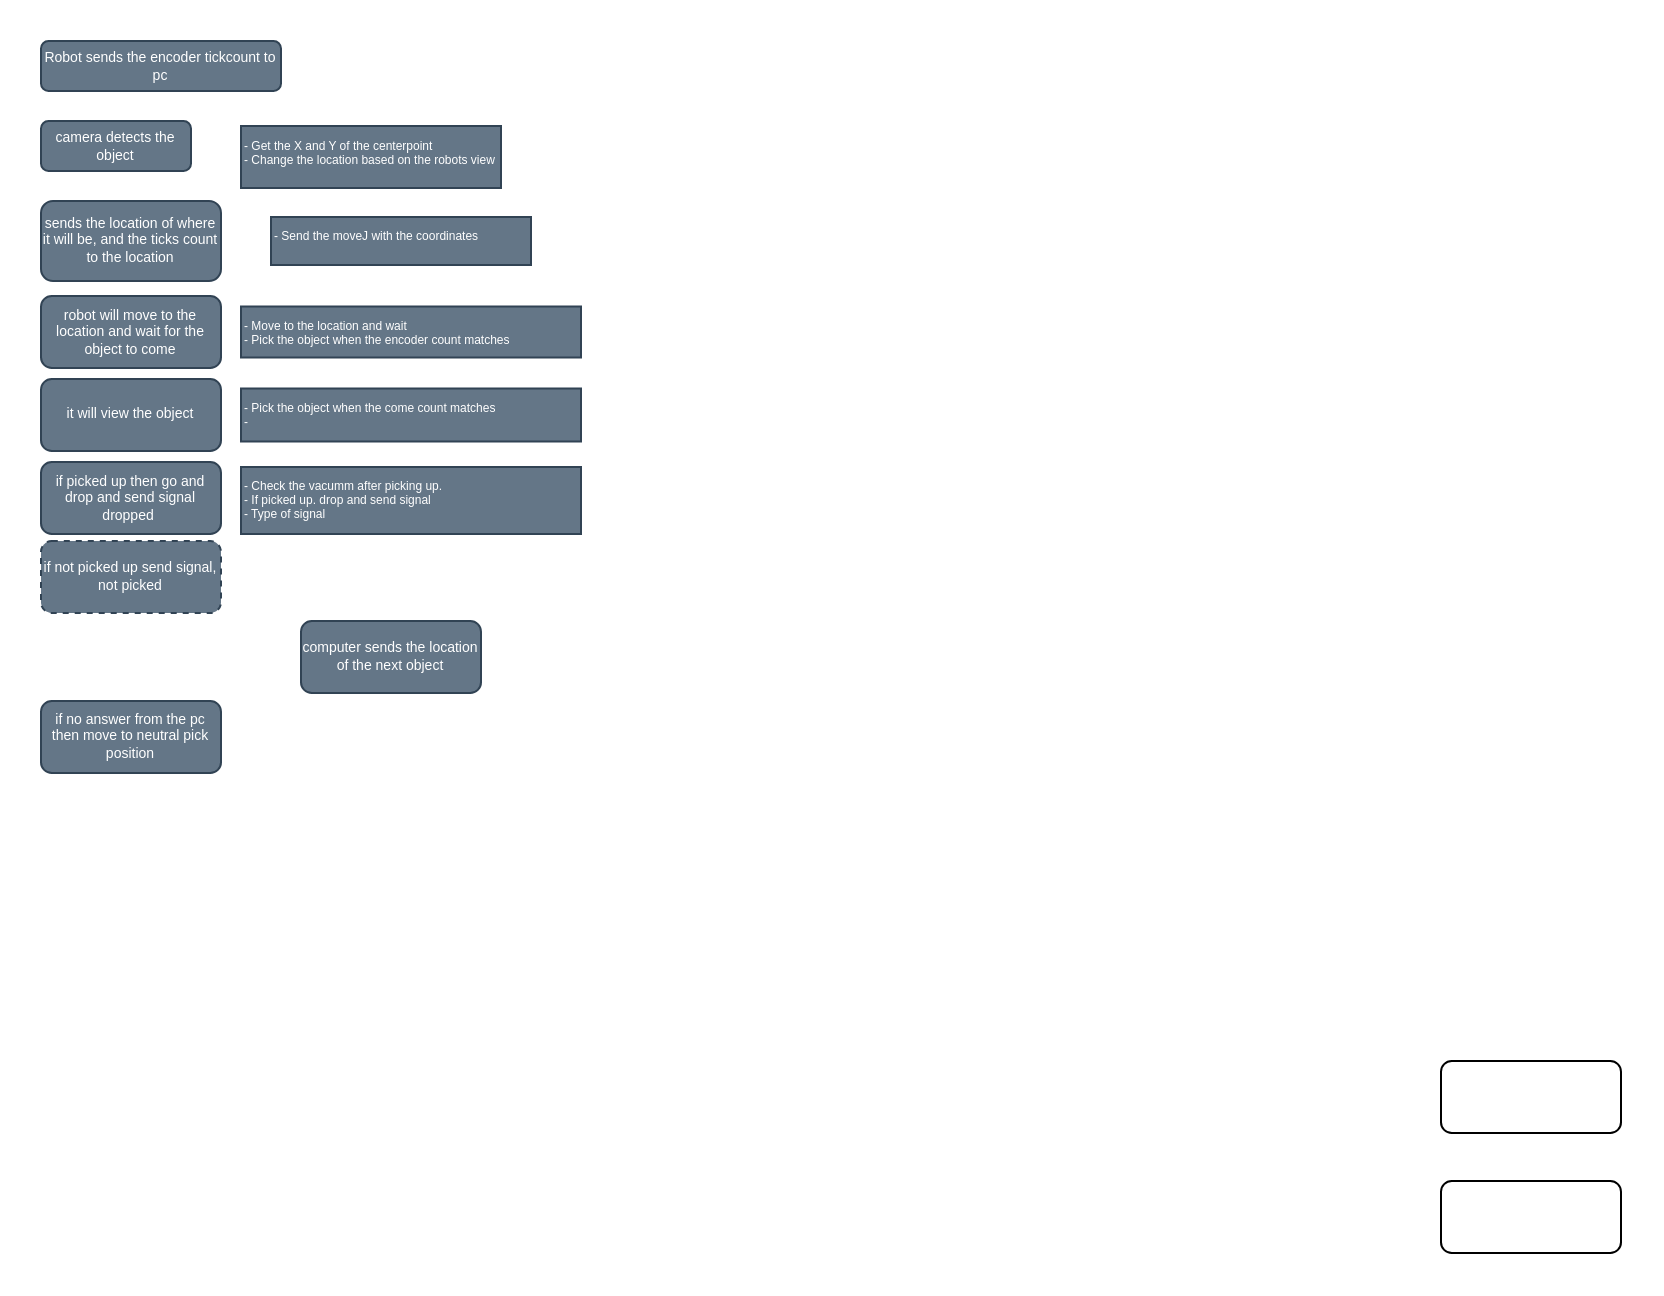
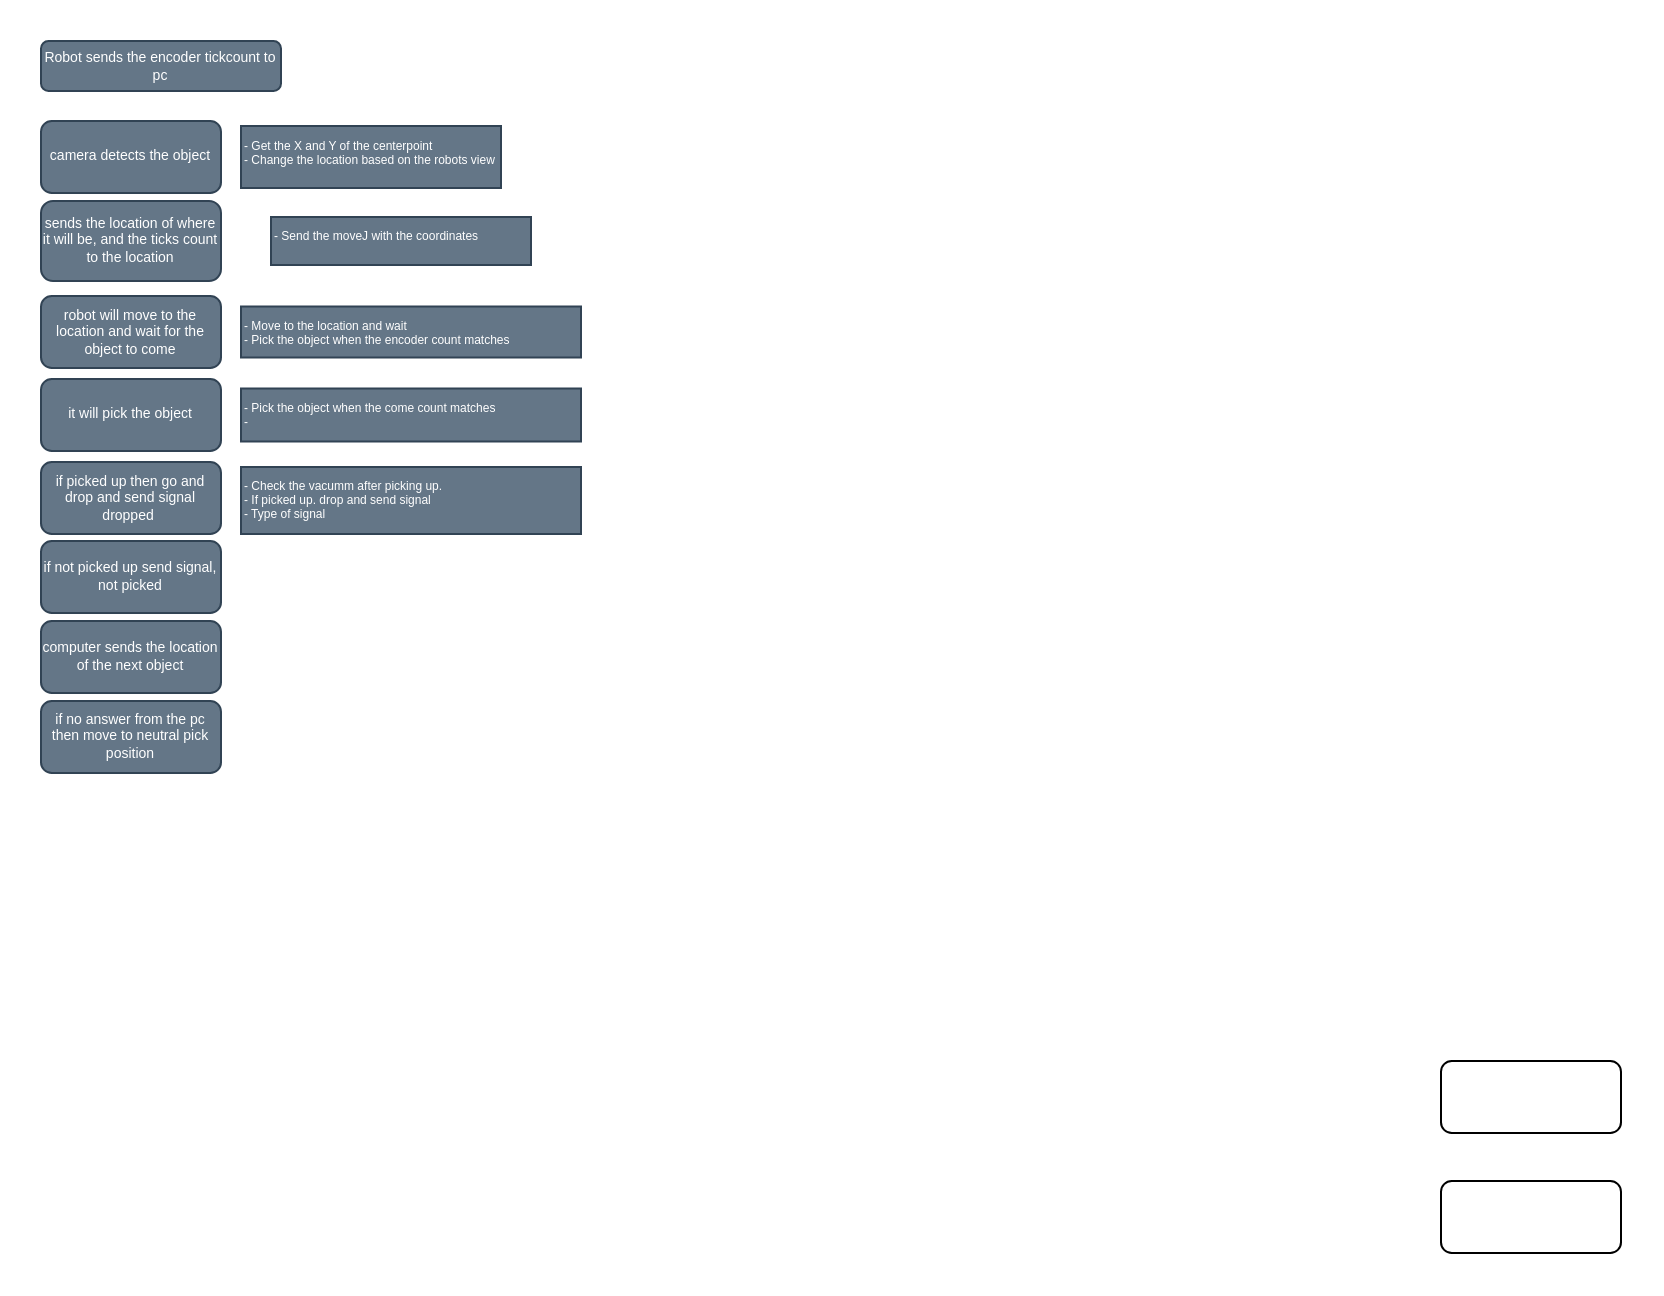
  <mxCell id="0" />
  <mxCell id="1" parent="0" />
- <mxCell id="2" value="camera detects the object" style="rounded=1;whiteSpace=wrap;html=1;fontSize=7;fillColor=#647687;strokeColor=#314354;fontColor=#ffffff;" parent="1" vertex="1"><mxGeometry x="20" y="60" width="75" height="25" as="geometry" /></mxCell>
+ <mxCell id="2" value="camera detects the object" style="rounded=1;whiteSpace=wrap;html=1;fontSize=7;fillColor=#647687;strokeColor=#314354;fontColor=#ffffff;" parent="1" vertex="1"><mxGeometry x="20" y="60" width="90" height="36" as="geometry" /></mxCell>
  <mxCell id="3" value="sends the location of where it will be, and the ticks count to the location" style="rounded=1;whiteSpace=wrap;html=1;fontSize=7;fillColor=#647687;strokeColor=#314354;fontColor=#ffffff;" parent="1" vertex="1"><mxGeometry x="20" y="100" width="90" height="40" as="geometry" /></mxCell>
  <mxCell id="4" value="robot will move to the location and wait for the object to come " style="rounded=1;whiteSpace=wrap;html=1;fontSize=7;fillColor=#647687;strokeColor=#314354;fontColor=#ffffff;" parent="1" vertex="1"><mxGeometry x="20" y="147.5" width="90" height="36" as="geometry" /></mxCell>
  <mxCell id="5" value="" style="rounded=1;whiteSpace=wrap;html=1;fontSize=7;" parent="1" vertex="1"><mxGeometry x="720" y="590" width="90" height="36" as="geometry" /></mxCell>
  <mxCell id="6" value="" style="rounded=1;whiteSpace=wrap;html=1;fontSize=7;" parent="1" vertex="1"><mxGeometry x="720" y="530" width="90" height="36" as="geometry" /></mxCell>
  <mxCell id="7" value="if no answer from the pc then move to neutral pick position " style="rounded=1;whiteSpace=wrap;html=1;fontSize=7;fillColor=#647687;strokeColor=#314354;fontColor=#ffffff;" parent="1" vertex="1"><mxGeometry x="20" y="350" width="90" height="36" as="geometry" /></mxCell>
  <mxCell id="8" value="Robot sends the encoder tickcount to pc" style="rounded=1;whiteSpace=wrap;html=1;fontSize=7;fillColor=#647687;strokeColor=#314354;fontColor=#ffffff;" parent="1" vertex="1"><mxGeometry x="20" y="20" width="120" height="25" as="geometry" /></mxCell>
- <mxCell id="9" value="computer sends the location of the next object " style="rounded=1;whiteSpace=wrap;html=1;fontSize=7;fillColor=#647687;strokeColor=#314354;fontColor=#ffffff;" parent="1" vertex="1"><mxGeometry x="150" y="310" width="90" height="36" as="geometry" /></mxCell>
- <mxCell id="10" value="it will view the object" style="rounded=1;whiteSpace=wrap;html=1;fontSize=7;fillColor=#647687;strokeColor=#314354;fontColor=#ffffff;" parent="1" vertex="1"><mxGeometry x="20" y="189" width="90" height="36" as="geometry" /></mxCell>
- <mxCell id="11" value="&lt;div style=&quot;font-size: 7px;&quot;&gt;if not picked up send signal, not picked &lt;br style=&quot;font-size: 7px;&quot;&gt;&lt;/div&gt;" style="rounded=1;whiteSpace=wrap;html=1;fontSize=7;fillColor=#647687;strokeColor=#314354;fontColor=#ffffff;dashed=1;" parent="1" vertex="1"><mxGeometry x="20" y="270" width="90" height="36" as="geometry" /></mxCell>
+ <mxCell id="9" value="computer sends the location of the next object " style="rounded=1;whiteSpace=wrap;html=1;fontSize=7;fillColor=#647687;strokeColor=#314354;fontColor=#ffffff;" parent="1" vertex="1"><mxGeometry x="20" y="310" width="90" height="36" as="geometry" /></mxCell>
+ <mxCell id="10" value="it will pick the object" style="rounded=1;whiteSpace=wrap;html=1;fontSize=7;fillColor=#647687;strokeColor=#314354;fontColor=#ffffff;" parent="1" vertex="1"><mxGeometry x="20" y="189" width="90" height="36" as="geometry" /></mxCell>
+ <mxCell id="11" value="&lt;div style=&quot;font-size: 7px;&quot;&gt;if not picked up send signal, not picked &lt;br style=&quot;font-size: 7px;&quot;&gt;&lt;/div&gt;" style="rounded=1;whiteSpace=wrap;html=1;fontSize=7;fillColor=#647687;strokeColor=#314354;fontColor=#ffffff;" parent="1" vertex="1"><mxGeometry x="20" y="270" width="90" height="36" as="geometry" /></mxCell>
  <mxCell id="12" value="if picked up then go and drop and send signal dropped&amp;nbsp; " style="rounded=1;whiteSpace=wrap;html=1;fontSize=7;fillColor=#647687;strokeColor=#314354;fontColor=#ffffff;" parent="1" vertex="1"><mxGeometry x="20" y="230.5" width="90" height="36" as="geometry" /></mxCell>
  <mxCell id="13" value="&lt;div&gt;&lt;font style=&quot;font-size: 6px;&quot;&gt;- Get the X and &lt;/font&gt;&lt;font style=&quot;font-size: 6px;&quot;&gt;Y of the centerpoint &lt;br&gt;&lt;/font&gt;&lt;/div&gt;&lt;div&gt;&lt;font style=&quot;font-size: 6px;&quot;&gt;- Change the location based on the robots view&lt;/font&gt;&lt;/div&gt;&lt;div&gt;&lt;font style=&quot;font-size: 6px;&quot;&gt;&lt;br&gt;&lt;/font&gt;&lt;/div&gt;" style="text;html=1;strokeColor=#314354;fillColor=#647687;align=left;verticalAlign=top;whiteSpace=wrap;rounded=0;fontSize=6;fontColor=#ffffff;" parent="1" vertex="1"><mxGeometry x="120" y="62.5" width="130" height="31" as="geometry" /></mxCell>
  <mxCell id="14" value="&lt;div&gt;&lt;font style=&quot;font-size: 6px;&quot;&gt;- Send the moveJ with the coordinates&lt;br&gt;&lt;/font&gt;&lt;/div&gt;&lt;div&gt;&lt;font style=&quot;font-size: 6px;&quot;&gt;&lt;br&gt;&lt;/font&gt;&lt;/div&gt;" style="text;html=1;strokeColor=#314354;fillColor=#647687;align=left;verticalAlign=top;whiteSpace=wrap;rounded=0;fontSize=6;fontColor=#ffffff;" parent="1" vertex="1"><mxGeometry x="135" y="108" width="130" height="24" as="geometry" /></mxCell>
  <mxCell id="15" value="&lt;div&gt;&lt;font style=&quot;font-size: 6px;&quot;&gt;- Move to the location and wait&lt;br&gt;&lt;/font&gt;&lt;/div&gt;&lt;div&gt;&lt;font style=&quot;font-size: 6px;&quot;&gt;- Pick the object when the encoder count matches &lt;br&gt;&lt;/font&gt;&lt;/div&gt;" style="text;html=1;strokeColor=#314354;fillColor=#647687;align=left;verticalAlign=top;whiteSpace=wrap;rounded=0;fontSize=6;fontColor=#ffffff;" parent="1" vertex="1"><mxGeometry x="120" y="152.75" width="170" height="25.5" as="geometry" /></mxCell>
  <mxCell id="16" value="&lt;div&gt;&lt;font style=&quot;font-size: 6px;&quot;&gt;- Pick the object when the come count matches &lt;br&gt;&lt;/font&gt;&lt;/div&gt;&lt;div&gt;&lt;font style=&quot;font-size: 6px;&quot;&gt;- &lt;br&gt;&lt;/font&gt;&lt;/div&gt;" style="text;html=1;strokeColor=#314354;fillColor=#647687;align=left;verticalAlign=top;whiteSpace=wrap;rounded=0;fontSize=6;fontColor=#ffffff;" parent="1" vertex="1"><mxGeometry x="120" y="193.75" width="170" height="26.5" as="geometry" /></mxCell>
  <mxCell id="17" value="&lt;div&gt;&lt;font style=&quot;font-size: 6px;&quot;&gt;- Check the vacumm after picking up.&lt;br&gt;&lt;/font&gt;&lt;/div&gt;&lt;div&gt;- If picked up. drop and send signal &lt;br&gt;&lt;/div&gt;&lt;div&gt;- Type of signal &lt;br&gt;&lt;/div&gt;" style="text;html=1;strokeColor=#314354;fillColor=#647687;align=left;verticalAlign=top;whiteSpace=wrap;rounded=0;fontSize=6;fontColor=#ffffff;" parent="1" vertex="1"><mxGeometry x="120" y="233" width="170" height="33.5" as="geometry" /></mxCell>
